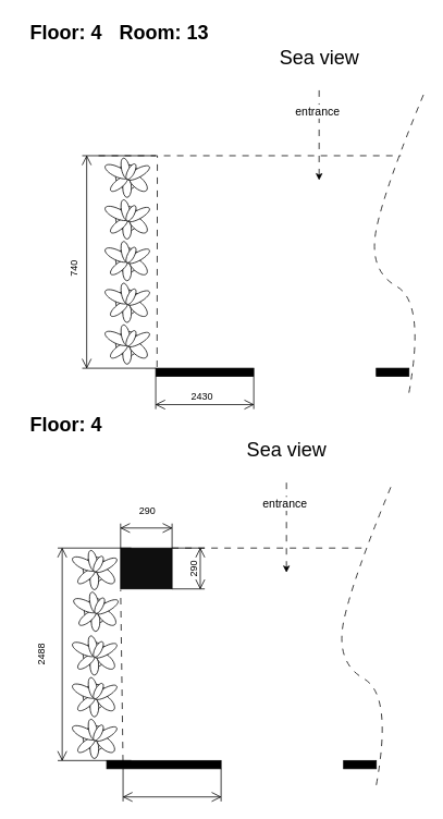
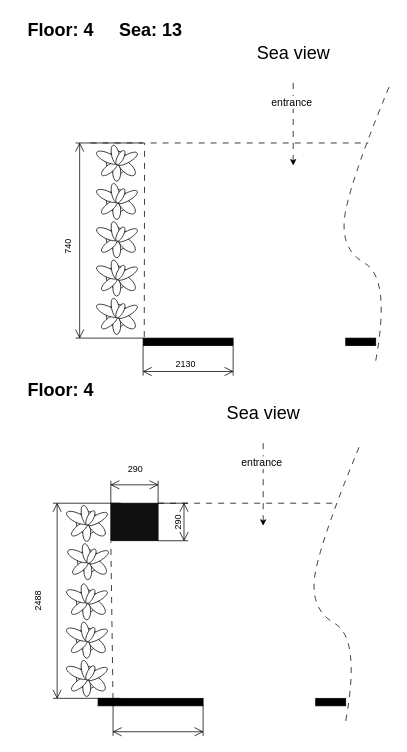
  <mxCell id="0" />
  <mxCell id="1" parent="0" />
  <mxCell id="2" value="Floor: 4" style="text;strokeColor=none;fillColor=none;html=1;fontSize=24;fontStyle=1;verticalAlign=middle;align=center;" parent="1" vertex="1"><mxGeometry x="30" y="20" width="100" height="40" as="geometry" /></mxCell>
- <mxCell id="3" value="Room: 13" style="text;strokeColor=none;fillColor=none;html=1;fontSize=24;fontStyle=1;verticalAlign=middle;align=center;" parent="1" vertex="1"><mxGeometry x="150" y="20" width="100" height="40" as="geometry" /></mxCell>
+ <mxCell id="3" value="Sea: 13" style="text;strokeColor=none;fillColor=none;html=1;fontSize=24;fontStyle=1;verticalAlign=middle;align=center;" parent="1" vertex="1"><mxGeometry x="150" y="20" width="100" height="40" as="geometry" /></mxCell>
  <mxCell id="4" value="" style="verticalLabelPosition=bottom;html=1;verticalAlign=top;align=center;shape=mxgraph.floorplan.plant;" parent="1" vertex="1"><mxGeometry x="130" y="190" width="47" height="51" as="geometry" /></mxCell>
  <mxCell id="5" value="" style="verticalLabelPosition=bottom;html=1;verticalAlign=top;align=center;shape=mxgraph.floorplan.wall;fillColor=strokeColor;" parent="1" vertex="1"><mxGeometry x="460" y="450" width="40" height="10" as="geometry" /></mxCell>
  <mxCell id="6" value="" style="verticalLabelPosition=bottom;html=1;verticalAlign=top;align=center;shape=mxgraph.floorplan.plant;" parent="1" vertex="1"><mxGeometry x="130" y="292" width="47" height="51" as="geometry" /></mxCell>
  <mxCell id="7" value="" style="verticalLabelPosition=bottom;html=1;verticalAlign=top;align=center;shape=mxgraph.floorplan.plant;" parent="1" vertex="1"><mxGeometry x="130" y="241" width="47" height="51" as="geometry" /></mxCell>
  <mxCell id="8" value="" style="verticalLabelPosition=bottom;html=1;verticalAlign=top;align=center;shape=mxgraph.floorplan.plant;" parent="1" vertex="1"><mxGeometry x="130" y="343" width="47" height="51" as="geometry" /></mxCell>
  <mxCell id="9" value="" style="verticalLabelPosition=bottom;html=1;verticalAlign=top;align=center;shape=mxgraph.floorplan.wall;fillColor=strokeColor;" parent="1" vertex="1"><mxGeometry x="190" y="450" width="120" height="10" as="geometry" /></mxCell>
  <mxCell id="10" value="" style="verticalLabelPosition=bottom;html=1;verticalAlign=top;align=center;shape=mxgraph.floorplan.plant;" parent="1" vertex="1"><mxGeometry x="130" y="394" width="47" height="51" as="geometry" /></mxCell>
  <mxCell id="11" value="Sea view" style="text;strokeColor=none;fillColor=none;html=1;fontSize=24;fontStyle=0;verticalAlign=middle;align=center;" parent="1" vertex="1"><mxGeometry x="340" y="50" width="100" height="40" as="geometry" /></mxCell>
  <mxCell id="12" value="" style="endArrow=classic;html=1;rounded=0;dashed=1;dashPattern=8 8;" parent="1" edge="1"><mxGeometry width="50" height="50" relative="1" as="geometry"><mxPoint x="390" y="110" as="sourcePoint" /><mxPoint x="390" y="220" as="targetPoint" /></mxGeometry></mxCell>
  <mxCell id="13" value="entrance" style="edgeLabel;html=1;align=center;verticalAlign=middle;resizable=0;points=[];fontSize=14;" parent="12" vertex="1" connectable="0"><mxGeometry x="-0.544" y="-3" relative="1" as="geometry"><mxPoint as="offset" /></mxGeometry></mxCell>
  <mxCell id="14" value="" style="shape=dimension;direction=south;whiteSpace=wrap;html=1;align=left;points=[];verticalAlign=middle;labelBackgroundColor=#ffffff;fillColor=#0F0F0F;" parent="1" vertex="1"><mxGeometry x="100" y="190" width="90" height="260" as="geometry" /></mxCell>
  <mxCell id="15" value="" style="endArrow=none;dashed=1;html=1;rounded=0;dashPattern=8 8;" parent="1" edge="1"><mxGeometry width="50" height="50" relative="1" as="geometry"><mxPoint x="120" y="190" as="sourcePoint" /><mxPoint x="490" y="190" as="targetPoint" /></mxGeometry></mxCell>
  <mxCell id="16" value="" style="curved=1;endArrow=none;html=1;rounded=0;dashed=1;dashPattern=8 8;strokeColor=default;endFill=0;" parent="1" edge="1"><mxGeometry width="50" height="50" relative="1" as="geometry"><mxPoint x="500" y="480" as="sourcePoint" /><mxPoint x="520" y="110" as="targetPoint" /><Array as="points"><mxPoint x="520" y="370" /><mxPoint x="450" y="330" /><mxPoint x="470" y="230" /></Array></mxGeometry></mxCell>
  <mxCell id="17" value="Floor: 4" style="text;strokeColor=none;fillColor=none;html=1;fontSize=24;fontStyle=1;verticalAlign=middle;align=center;" parent="1" vertex="1"><mxGeometry x="30" y="500" width="100" height="40" as="geometry" /></mxCell>
  <mxCell id="18" value="" style="shape=dimension;whiteSpace=wrap;html=1;align=center;points=[];verticalAlign=bottom;spacingBottom=-5;labelBackgroundColor=#ffffff;fontSize=14;fillColor=#0F0F0F;" parent="1" vertex="1"><mxGeometry x="190" y="460" width="120" height="40" as="geometry" /></mxCell>
  <mxCell id="19" value="" style="endArrow=none;dashed=1;html=1;rounded=0;dashPattern=8 8;exitX=0.013;exitY=-0.15;exitDx=0;exitDy=0;exitPerimeter=0;" edge="1" parent="1" source="9"><mxGeometry width="50" height="50" relative="1" as="geometry"><mxPoint x="130" y="200" as="sourcePoint" /><mxPoint x="192" y="190" as="targetPoint" /></mxGeometry></mxCell>
  <mxCell id="20" value="740" style="text;html=1;strokeColor=none;fillColor=none;align=center;verticalAlign=middle;whiteSpace=wrap;rounded=0;rotation=270;" vertex="1" parent="1"><mxGeometry x="60" y="313" width="60" height="30" as="geometry" /></mxCell>
- <mxCell id="21" value="2430" style="text;html=1;strokeColor=none;fillColor=none;align=center;verticalAlign=middle;whiteSpace=wrap;rounded=0;" vertex="1" parent="1"><mxGeometry x="217" y="470" width="60" height="30" as="geometry" /></mxCell>
+ <mxCell id="21" value="2130" style="text;html=1;strokeColor=none;fillColor=none;align=center;verticalAlign=middle;whiteSpace=wrap;rounded=0;" vertex="1" parent="1"><mxGeometry x="217" y="470" width="60" height="30" as="geometry" /></mxCell>
  <mxCell id="22" value="" style="verticalLabelPosition=bottom;html=1;verticalAlign=top;align=center;shape=mxgraph.floorplan.plant;" vertex="1" parent="1"><mxGeometry x="90" y="670" width="47" height="51" as="geometry" /></mxCell>
  <mxCell id="23" value="" style="verticalLabelPosition=bottom;html=1;verticalAlign=top;align=center;shape=mxgraph.floorplan.wall;fillColor=strokeColor;" vertex="1" parent="1"><mxGeometry x="420" y="930" width="40" height="10" as="geometry" /></mxCell>
  <mxCell id="24" value="" style="verticalLabelPosition=bottom;html=1;verticalAlign=top;align=center;shape=mxgraph.floorplan.plant;" vertex="1" parent="1"><mxGeometry x="90" y="774.5" width="47" height="51" as="geometry" /></mxCell>
  <mxCell id="25" value="" style="verticalLabelPosition=bottom;html=1;verticalAlign=top;align=center;shape=mxgraph.floorplan.plant;" vertex="1" parent="1"><mxGeometry x="90" y="825.5" width="47" height="51" as="geometry" /></mxCell>
  <mxCell id="26" value="" style="verticalLabelPosition=bottom;html=1;verticalAlign=top;align=center;shape=mxgraph.floorplan.wall;fillColor=strokeColor;" vertex="1" parent="1"><mxGeometry x="130" y="930" width="140" height="10" as="geometry" /></mxCell>
  <mxCell id="27" value="" style="verticalLabelPosition=bottom;html=1;verticalAlign=top;align=center;shape=mxgraph.floorplan.plant;" vertex="1" parent="1"><mxGeometry x="90" y="876.5" width="47" height="51" as="geometry" /></mxCell>
  <mxCell id="28" value="" style="rounded=0;whiteSpace=wrap;html=1;fillColor=#0F0F0F;" vertex="1" parent="1"><mxGeometry x="147" y="670" width="63" height="50" as="geometry" /></mxCell>
  <mxCell id="29" value="Sea view" style="text;strokeColor=none;fillColor=none;html=1;fontSize=24;fontStyle=0;verticalAlign=middle;align=center;" vertex="1" parent="1"><mxGeometry x="300" y="530" width="100" height="40" as="geometry" /></mxCell>
  <mxCell id="30" value="" style="endArrow=classic;html=1;rounded=0;dashed=1;dashPattern=8 8;" edge="1" parent="1"><mxGeometry width="50" height="50" relative="1" as="geometry"><mxPoint x="350" y="590" as="sourcePoint" /><mxPoint x="350" y="700" as="targetPoint" /></mxGeometry></mxCell>
  <mxCell id="31" value="entrance" style="edgeLabel;html=1;align=center;verticalAlign=middle;resizable=0;points=[];fontSize=14;" vertex="1" connectable="0" parent="30"><mxGeometry x="-0.544" y="-3" relative="1" as="geometry"><mxPoint as="offset" /></mxGeometry></mxCell>
  <mxCell id="32" value="" style="shape=dimension;direction=south;whiteSpace=wrap;html=1;align=left;points=[];verticalAlign=middle;labelBackgroundColor=#ffffff;fillColor=#0F0F0F;" vertex="1" parent="1"><mxGeometry x="70" y="670" width="90" height="260" as="geometry" /></mxCell>
  <mxCell id="33" value="" style="shape=dimension;direction=west;whiteSpace=wrap;html=1;align=center;points=[];verticalAlign=top;spacingTop=-8;labelBackgroundColor=#ffffff;fillColor=#0F0F0F;" vertex="1" parent="1"><mxGeometry x="147" y="640" width="63" height="30" as="geometry" /></mxCell>
  <mxCell id="34" value="" style="endArrow=none;dashed=1;html=1;rounded=0;dashPattern=8 8;exitX=1;exitY=0;exitDx=0;exitDy=0;" edge="1" parent="1" source="28"><mxGeometry width="50" height="50" relative="1" as="geometry"><mxPoint x="480" y="790" as="sourcePoint" /><mxPoint x="450" y="670" as="targetPoint" /></mxGeometry></mxCell>
  <mxCell id="35" value="" style="curved=1;endArrow=none;html=1;rounded=0;dashed=1;dashPattern=8 8;strokeColor=default;endFill=0;" edge="1" parent="1"><mxGeometry width="50" height="50" relative="1" as="geometry"><mxPoint x="460" y="960" as="sourcePoint" /><mxPoint x="480" y="590" as="targetPoint" /><Array as="points"><mxPoint x="480" y="850" /><mxPoint x="410" y="810" /><mxPoint x="430" y="710" /></Array></mxGeometry></mxCell>
  <mxCell id="36" value="" style="shape=dimension;whiteSpace=wrap;html=1;align=center;points=[];verticalAlign=bottom;spacingBottom=-5;labelBackgroundColor=#ffffff;fontSize=14;fillColor=#0F0F0F;" vertex="1" parent="1"><mxGeometry x="150" y="940" width="120" height="40" as="geometry" /></mxCell>
  <mxCell id="37" value="2488" style="text;html=1;strokeColor=none;fillColor=none;align=center;verticalAlign=middle;whiteSpace=wrap;rounded=0;rotation=270;" vertex="1" parent="1"><mxGeometry x="20" y="785" width="60" height="30" as="geometry" /></mxCell>
  <mxCell id="38" value="" style="verticalLabelPosition=bottom;html=1;verticalAlign=top;align=center;shape=mxgraph.floorplan.plant;" vertex="1" parent="1"><mxGeometry x="91.5" y="721" width="47" height="51" as="geometry" /></mxCell>
  <mxCell id="39" value="290" style="text;html=1;strokeColor=none;fillColor=none;align=center;verticalAlign=middle;whiteSpace=wrap;rounded=0;" vertex="1" parent="1"><mxGeometry x="150" y="610" width="60" height="30" as="geometry" /></mxCell>
  <mxCell id="40" value="" style="endArrow=none;dashed=1;html=1;rounded=0;dashPattern=8 8;entryX=0;entryY=1;entryDx=0;entryDy=0;exitX=1;exitY=0.056;exitDx=0;exitDy=0;exitPerimeter=0;" edge="1" parent="1"><mxGeometry width="50" height="50" relative="1" as="geometry"><mxPoint x="149.92" y="931" as="sourcePoint" /><mxPoint x="147" y="721" as="targetPoint" /></mxGeometry></mxCell>
  <mxCell id="41" value="" style="shape=dimension;direction=north;whiteSpace=wrap;html=1;align=right;points=[];verticalAlign=middle;labelBackgroundColor=#ffffff" vertex="1" parent="1"><mxGeometry x="210" y="670" width="40" height="50" as="geometry" /></mxCell>
  <mxCell id="42" value="290" style="text;html=1;strokeColor=none;fillColor=none;align=center;verticalAlign=middle;whiteSpace=wrap;rounded=0;rotation=270;" vertex="1" parent="1"><mxGeometry x="207" y="680.5" width="60" height="30" as="geometry" /></mxCell>
